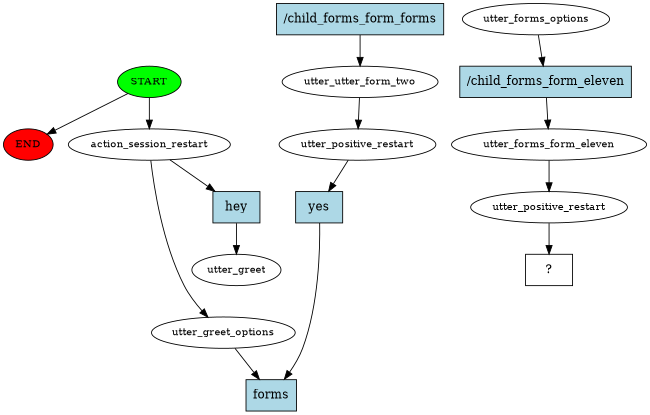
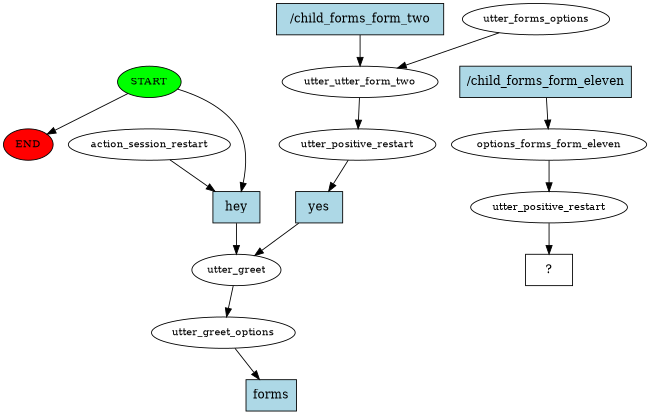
  digraph {
    node [fontsize=12]
    n1 [fillcolor=green label=START style=filled]
    n2 [fillcolor=red label=END style=filled]
    n3 [label=action_session_restart]
    n4 [fillcolor=lightblue label=hey shape=rect style=filled fontsize=""]
    n5 [label=utter_greet]
    n6 [label=utter_greet_options]
    n7 [fillcolor=lightblue label=forms shape=rect style=filled fontsize=""]
    n8 [label=utter_forms_options]
    n9 [fillcolor=lightblue label="/child_forms_form_eleven" shape=rect style=filled fontsize=""]
-   n10 [fillcolor=lightblue label="/child_forms_form_forms" shape=rect style=filled fontsize=""]
+   n10 [fillcolor=lightblue label="/child_forms_form_two" shape=rect style=filled fontsize=""]
    n11 [label=utter_utter_form_two]
-   n12 [label=utter_forms_form_eleven]
+   n12 [label=options_forms_form_eleven]
    n13 [label=utter_positive_restart]
    n14 [fillcolor=lightblue label=yes shape=rect style=filled fontsize=""]
    n15 [label=utter_positive_restart]
    n16 [label="  ?  " shape=rect fontsize=""]
    n1 -> n2
-   n1 -> n3
+   n1 -> n4
    n3 -> n4
    n4 -> n5
-   n3 -> n6
+   n5 -> n6
    n6 -> n7
-   n8 -> n9
+   n8 -> n11
    n9 -> n12
    n10 -> n11
    n11 -> n13
    n12 -> n15
    n13 -> n14
-   n14 -> n7
+   n14 -> n5
    n15 -> n16
  }
